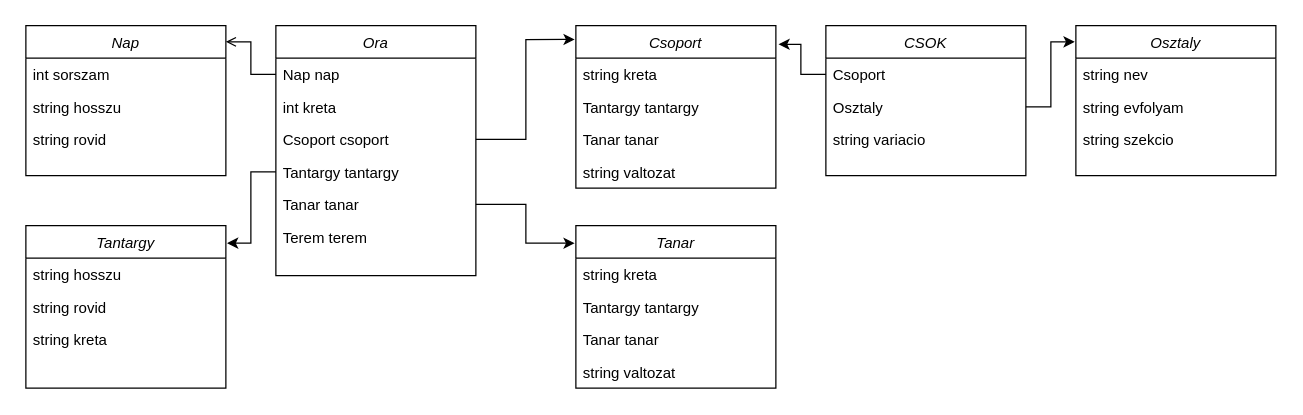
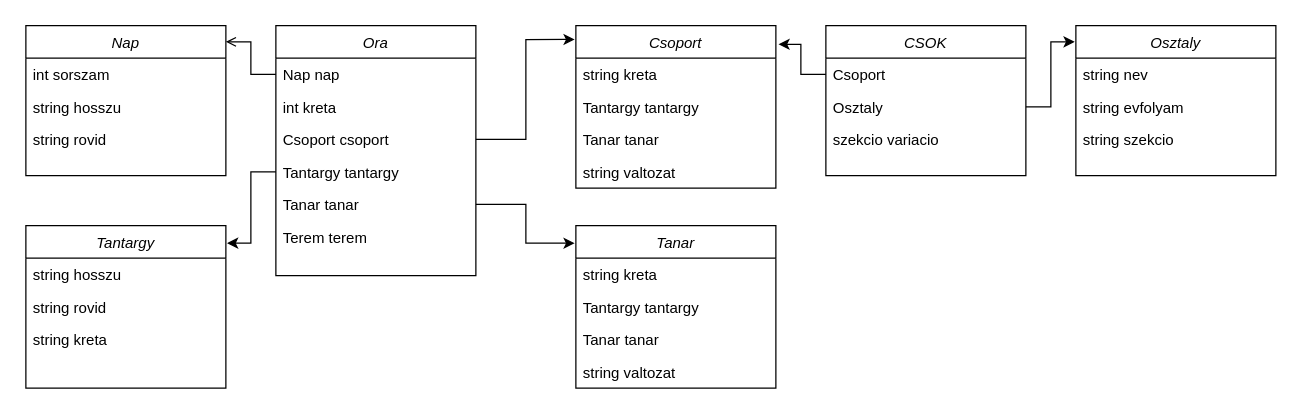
  <mxCell id="0" />
  <mxCell id="1" parent="0" />
  <mxCell id="2" value="Ora" style="swimlane;fontStyle=2;align=center;verticalAlign=top;childLayout=stackLayout;horizontal=1;startSize=26;horizontalStack=0;resizeParent=1;resizeLast=0;collapsible=1;marginBottom=0;rounded=0;shadow=0;strokeWidth=1;" parent="1" vertex="1"><mxGeometry x="220" y="20" width="160" height="200" as="geometry"><mxRectangle x="220" y="120" width="160" height="26" as="alternateBounds" /></mxGeometry></mxCell>
  <mxCell id="3" value="Nap nap" style="text;align=left;verticalAlign=top;spacingLeft=4;spacingRight=4;overflow=hidden;rotatable=0;points=[[0,0.5],[1,0.5]];portConstraint=eastwest;" parent="2" vertex="1"><mxGeometry y="26" width="160" height="26" as="geometry" /></mxCell>
  <mxCell id="4" value="int kreta" style="text;align=left;verticalAlign=top;spacingLeft=4;spacingRight=4;overflow=hidden;rotatable=0;points=[[0,0.5],[1,0.5]];portConstraint=eastwest;rounded=0;shadow=0;html=0;" parent="2" vertex="1"><mxGeometry y="52" width="160" height="26" as="geometry" /></mxCell>
  <mxCell id="5" value="Csoport csoport" style="text;align=left;verticalAlign=top;spacingLeft=4;spacingRight=4;overflow=hidden;rotatable=0;points=[[0,0.5],[1,0.5]];portConstraint=eastwest;rounded=0;shadow=0;html=0;" vertex="1" parent="2"><mxGeometry y="78" width="160" height="26" as="geometry" /></mxCell>
  <mxCell id="6" value="Tantargy tantargy" style="text;align=left;verticalAlign=top;spacingLeft=4;spacingRight=4;overflow=hidden;rotatable=0;points=[[0,0.5],[1,0.5]];portConstraint=eastwest;rounded=0;shadow=0;html=0;" vertex="1" parent="2"><mxGeometry y="104" width="160" height="26" as="geometry" /></mxCell>
  <mxCell id="7" value="Tanar tanar&#10;" style="text;align=left;verticalAlign=top;spacingLeft=4;spacingRight=4;overflow=hidden;rotatable=0;points=[[0,0.5],[1,0.5]];portConstraint=eastwest;rounded=0;shadow=0;html=0;" vertex="1" parent="2"><mxGeometry y="130" width="160" height="26" as="geometry" /></mxCell>
  <mxCell id="8" value="Terem terem&#10;" style="text;align=left;verticalAlign=top;spacingLeft=4;spacingRight=4;overflow=hidden;rotatable=0;points=[[0,0.5],[1,0.5]];portConstraint=eastwest;rounded=0;shadow=0;html=0;" vertex="1" parent="2"><mxGeometry y="156" width="160" height="26" as="geometry" /></mxCell>
  <mxCell id="9" value="Nap" style="swimlane;fontStyle=2;align=center;verticalAlign=top;childLayout=stackLayout;horizontal=1;startSize=26;horizontalStack=0;resizeParent=1;resizeLast=0;collapsible=1;marginBottom=0;rounded=0;shadow=0;strokeWidth=1;" vertex="1" parent="1"><mxGeometry x="20" y="20" width="160" height="120" as="geometry"><mxRectangle x="220" y="120" width="160" height="26" as="alternateBounds" /></mxGeometry></mxCell>
  <mxCell id="10" value="int sorszam" style="text;align=left;verticalAlign=top;spacingLeft=4;spacingRight=4;overflow=hidden;rotatable=0;points=[[0,0.5],[1,0.5]];portConstraint=eastwest;" vertex="1" parent="9"><mxGeometry y="26" width="160" height="26" as="geometry" /></mxCell>
  <mxCell id="11" value="string hosszu" style="text;align=left;verticalAlign=top;spacingLeft=4;spacingRight=4;overflow=hidden;rotatable=0;points=[[0,0.5],[1,0.5]];portConstraint=eastwest;rounded=0;shadow=0;html=0;" vertex="1" parent="9"><mxGeometry y="52" width="160" height="26" as="geometry" /></mxCell>
  <mxCell id="12" value="string rovid" style="text;align=left;verticalAlign=top;spacingLeft=4;spacingRight=4;overflow=hidden;rotatable=0;points=[[0,0.5],[1,0.5]];portConstraint=eastwest;rounded=0;shadow=0;html=0;" vertex="1" parent="9"><mxGeometry y="78" width="160" height="26" as="geometry" /></mxCell>
  <mxCell id="13" value="" style="endArrow=open;html=1;rounded=0;exitX=0;exitY=0.5;exitDx=0;exitDy=0;entryX=1;entryY=0.108;entryDx=0;entryDy=0;entryPerimeter=0;edgeStyle=orthogonalEdgeStyle;" edge="1" parent="1" source="3" target="9"><mxGeometry width="50" height="50" relative="1" as="geometry"><mxPoint x="340" y="410" as="sourcePoint" /><mxPoint x="390" y="360" as="targetPoint" /></mxGeometry></mxCell>
  <mxCell id="14" value="Osztaly" style="swimlane;fontStyle=2;align=center;verticalAlign=top;childLayout=stackLayout;horizontal=1;startSize=26;horizontalStack=0;resizeParent=1;resizeLast=0;collapsible=1;marginBottom=0;rounded=0;shadow=0;strokeWidth=1;" vertex="1" parent="1"><mxGeometry x="860" y="20" width="160" height="120" as="geometry"><mxRectangle x="220" y="120" width="160" height="26" as="alternateBounds" /></mxGeometry></mxCell>
  <mxCell id="15" value="string nev" style="text;align=left;verticalAlign=top;spacingLeft=4;spacingRight=4;overflow=hidden;rotatable=0;points=[[0,0.5],[1,0.5]];portConstraint=eastwest;" vertex="1" parent="14"><mxGeometry y="26" width="160" height="26" as="geometry" /></mxCell>
  <mxCell id="16" value="string evfolyam" style="text;align=left;verticalAlign=top;spacingLeft=4;spacingRight=4;overflow=hidden;rotatable=0;points=[[0,0.5],[1,0.5]];portConstraint=eastwest;rounded=0;shadow=0;html=0;" vertex="1" parent="14"><mxGeometry y="52" width="160" height="26" as="geometry" /></mxCell>
  <mxCell id="17" value="string szekcio" style="text;align=left;verticalAlign=top;spacingLeft=4;spacingRight=4;overflow=hidden;rotatable=0;points=[[0,0.5],[1,0.5]];portConstraint=eastwest;rounded=0;shadow=0;html=0;" vertex="1" parent="14"><mxGeometry y="78" width="160" height="26" as="geometry" /></mxCell>
  <mxCell id="18" value="Csoport" style="swimlane;fontStyle=2;align=center;verticalAlign=top;childLayout=stackLayout;horizontal=1;startSize=26;horizontalStack=0;resizeParent=1;resizeLast=0;collapsible=1;marginBottom=0;rounded=0;shadow=0;strokeWidth=1;" vertex="1" parent="1"><mxGeometry x="460" y="20" width="160" height="130" as="geometry"><mxRectangle x="220" y="120" width="160" height="26" as="alternateBounds" /></mxGeometry></mxCell>
  <mxCell id="19" value="string kreta" style="text;align=left;verticalAlign=top;spacingLeft=4;spacingRight=4;overflow=hidden;rotatable=0;points=[[0,0.5],[1,0.5]];portConstraint=eastwest;" vertex="1" parent="18"><mxGeometry y="26" width="160" height="26" as="geometry" /></mxCell>
  <mxCell id="20" value="Tantargy tantargy" style="text;align=left;verticalAlign=top;spacingLeft=4;spacingRight=4;overflow=hidden;rotatable=0;points=[[0,0.5],[1,0.5]];portConstraint=eastwest;rounded=0;shadow=0;html=0;" vertex="1" parent="18"><mxGeometry y="52" width="160" height="26" as="geometry" /></mxCell>
  <mxCell id="21" value="Tanar tanar" style="text;align=left;verticalAlign=top;spacingLeft=4;spacingRight=4;overflow=hidden;rotatable=0;points=[[0,0.5],[1,0.5]];portConstraint=eastwest;rounded=0;shadow=0;html=0;" vertex="1" parent="18"><mxGeometry y="78" width="160" height="26" as="geometry" /></mxCell>
  <mxCell id="22" value="string valtozat" style="text;align=left;verticalAlign=top;spacingLeft=4;spacingRight=4;overflow=hidden;rotatable=0;points=[[0,0.5],[1,0.5]];portConstraint=eastwest;rounded=0;shadow=0;html=0;" vertex="1" parent="18"><mxGeometry y="104" width="160" height="26" as="geometry" /></mxCell>
  <mxCell id="23" value="Tantargy" style="swimlane;fontStyle=2;align=center;verticalAlign=top;childLayout=stackLayout;horizontal=1;startSize=26;horizontalStack=0;resizeParent=1;resizeLast=0;collapsible=1;marginBottom=0;rounded=0;shadow=0;strokeWidth=1;" vertex="1" parent="1"><mxGeometry x="20" y="180" width="160" height="130" as="geometry"><mxRectangle x="220" y="120" width="160" height="26" as="alternateBounds" /></mxGeometry></mxCell>
  <mxCell id="24" value="string hosszu" style="text;align=left;verticalAlign=top;spacingLeft=4;spacingRight=4;overflow=hidden;rotatable=0;points=[[0,0.5],[1,0.5]];portConstraint=eastwest;" vertex="1" parent="23"><mxGeometry y="26" width="160" height="26" as="geometry" /></mxCell>
  <mxCell id="25" value="string rovid" style="text;align=left;verticalAlign=top;spacingLeft=4;spacingRight=4;overflow=hidden;rotatable=0;points=[[0,0.5],[1,0.5]];portConstraint=eastwest;rounded=0;shadow=0;html=0;" vertex="1" parent="23"><mxGeometry y="52" width="160" height="26" as="geometry" /></mxCell>
  <mxCell id="26" value="string kreta" style="text;align=left;verticalAlign=top;spacingLeft=4;spacingRight=4;overflow=hidden;rotatable=0;points=[[0,0.5],[1,0.5]];portConstraint=eastwest;rounded=0;shadow=0;html=0;" vertex="1" parent="23"><mxGeometry y="78" width="160" height="26" as="geometry" /></mxCell>
  <mxCell id="27" style="edgeStyle=orthogonalEdgeStyle;rounded=0;orthogonalLoop=1;jettySize=auto;html=1;exitX=0;exitY=0.5;exitDx=0;exitDy=0;entryX=1.006;entryY=0.108;entryDx=0;entryDy=0;entryPerimeter=0;" edge="1" parent="1" source="6" target="23"><mxGeometry relative="1" as="geometry" /></mxCell>
  <mxCell id="28" style="edgeStyle=orthogonalEdgeStyle;rounded=0;orthogonalLoop=1;jettySize=auto;html=1;exitX=1;exitY=0.5;exitDx=0;exitDy=0;entryX=-0.006;entryY=0.085;entryDx=0;entryDy=0;entryPerimeter=0;" edge="1" parent="1" source="5" target="18"><mxGeometry relative="1" as="geometry" /></mxCell>
  <mxCell id="29" value="Tanar" style="swimlane;fontStyle=2;align=center;verticalAlign=top;childLayout=stackLayout;horizontal=1;startSize=26;horizontalStack=0;resizeParent=1;resizeLast=0;collapsible=1;marginBottom=0;rounded=0;shadow=0;strokeWidth=1;" vertex="1" parent="1"><mxGeometry x="460" y="180" width="160" height="130" as="geometry"><mxRectangle x="220" y="120" width="160" height="26" as="alternateBounds" /></mxGeometry></mxCell>
  <mxCell id="30" value="string kreta" style="text;align=left;verticalAlign=top;spacingLeft=4;spacingRight=4;overflow=hidden;rotatable=0;points=[[0,0.5],[1,0.5]];portConstraint=eastwest;" vertex="1" parent="29"><mxGeometry y="26" width="160" height="26" as="geometry" /></mxCell>
  <mxCell id="31" value="Tantargy tantargy" style="text;align=left;verticalAlign=top;spacingLeft=4;spacingRight=4;overflow=hidden;rotatable=0;points=[[0,0.5],[1,0.5]];portConstraint=eastwest;rounded=0;shadow=0;html=0;" vertex="1" parent="29"><mxGeometry y="52" width="160" height="26" as="geometry" /></mxCell>
  <mxCell id="32" value="Tanar tanar" style="text;align=left;verticalAlign=top;spacingLeft=4;spacingRight=4;overflow=hidden;rotatable=0;points=[[0,0.5],[1,0.5]];portConstraint=eastwest;rounded=0;shadow=0;html=0;" vertex="1" parent="29"><mxGeometry y="78" width="160" height="26" as="geometry" /></mxCell>
  <mxCell id="33" value="string valtozat" style="text;align=left;verticalAlign=top;spacingLeft=4;spacingRight=4;overflow=hidden;rotatable=0;points=[[0,0.5],[1,0.5]];portConstraint=eastwest;rounded=0;shadow=0;html=0;" vertex="1" parent="29"><mxGeometry y="104" width="160" height="26" as="geometry" /></mxCell>
  <mxCell id="34" value="CSOK" style="swimlane;fontStyle=2;align=center;verticalAlign=top;childLayout=stackLayout;horizontal=1;startSize=26;horizontalStack=0;resizeParent=1;resizeLast=0;collapsible=1;marginBottom=0;rounded=0;shadow=0;strokeWidth=1;" vertex="1" parent="1"><mxGeometry x="660" y="20" width="160" height="120" as="geometry"><mxRectangle x="220" y="120" width="160" height="26" as="alternateBounds" /></mxGeometry></mxCell>
  <mxCell id="35" value="Csoport" style="text;align=left;verticalAlign=top;spacingLeft=4;spacingRight=4;overflow=hidden;rotatable=0;points=[[0,0.5],[1,0.5]];portConstraint=eastwest;" vertex="1" parent="34"><mxGeometry y="26" width="160" height="26" as="geometry" /></mxCell>
  <mxCell id="36" value="Osztaly" style="text;align=left;verticalAlign=top;spacingLeft=4;spacingRight=4;overflow=hidden;rotatable=0;points=[[0,0.5],[1,0.5]];portConstraint=eastwest;rounded=0;shadow=0;html=0;" vertex="1" parent="34"><mxGeometry y="52" width="160" height="26" as="geometry" /></mxCell>
- <mxCell id="37" value="string variacio" style="text;align=left;verticalAlign=top;spacingLeft=4;spacingRight=4;overflow=hidden;rotatable=0;points=[[0,0.5],[1,0.5]];portConstraint=eastwest;rounded=0;shadow=0;html=0;" vertex="1" parent="34"><mxGeometry y="78" width="160" height="26" as="geometry" /></mxCell>
+ <mxCell id="37" value="szekcio variacio" style="text;align=left;verticalAlign=top;spacingLeft=4;spacingRight=4;overflow=hidden;rotatable=0;points=[[0,0.5],[1,0.5]];portConstraint=eastwest;rounded=0;shadow=0;html=0;" vertex="1" parent="34"><mxGeometry y="78" width="160" height="26" as="geometry" /></mxCell>
  <mxCell id="38" style="edgeStyle=orthogonalEdgeStyle;rounded=0;orthogonalLoop=1;jettySize=auto;html=1;exitX=0;exitY=0.5;exitDx=0;exitDy=0;entryX=1.013;entryY=0.115;entryDx=0;entryDy=0;entryPerimeter=0;" edge="1" parent="1" source="35" target="18"><mxGeometry relative="1" as="geometry" /></mxCell>
  <mxCell id="39" style="edgeStyle=orthogonalEdgeStyle;rounded=0;orthogonalLoop=1;jettySize=auto;html=1;exitX=1;exitY=0.5;exitDx=0;exitDy=0;entryX=-0.006;entryY=0.108;entryDx=0;entryDy=0;entryPerimeter=0;" edge="1" parent="1" source="36" target="14"><mxGeometry relative="1" as="geometry" /></mxCell>
  <mxCell id="40" style="edgeStyle=orthogonalEdgeStyle;rounded=0;orthogonalLoop=1;jettySize=auto;html=1;exitX=1;exitY=0.5;exitDx=0;exitDy=0;entryX=-0.006;entryY=0.108;entryDx=0;entryDy=0;entryPerimeter=0;" edge="1" parent="1" source="7" target="29"><mxGeometry relative="1" as="geometry" /></mxCell>
